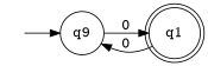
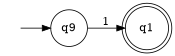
  strict digraph {
    rankdir=LR
    n1 [height=0 label=" " shape=none width=0]
    n2 [height=0.5 label=q9 shape=circle width=0.5]
    q1 [height=0.5 shape=doublecircle width=0.5]
    n1 -> n2
-   n2 -> q1 [label=0]
-   q1 -> n2 [label=0]
+   n2 -> q1 [label=1]
  }
